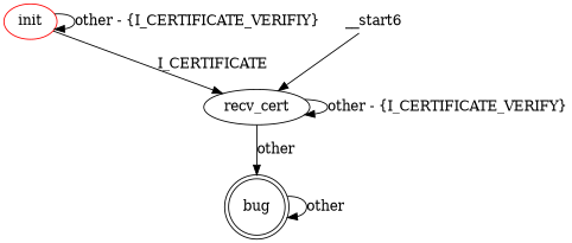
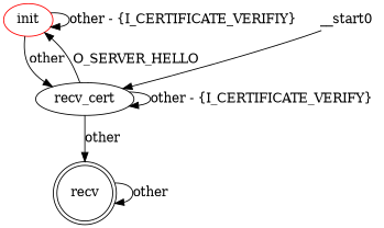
  digraph {
    init [color=red]
    recv_cert
-   bug [shape=doublecircle]
-   __start0 [height=0 shape=none width=0 label=__start6]
+   bug [shape=doublecircle label=recv]
+   __start0 [height=0 shape=none width=0]
    init -> init [label="other - {I_CERTIFICATE_VERIFIY}"]
-   init -> recv_cert [label=I_CERTIFICATE]
+   init -> recv_cert [label=other]
+   recv_cert -> init [label=O_SERVER_HELLO]
    recv_cert -> recv_cert [label="other - {I_CERTIFICATE_VERIFY}"]
    recv_cert -> bug [label=other]
    bug -> bug [label=other]
    __start0 -> recv_cert
  }
